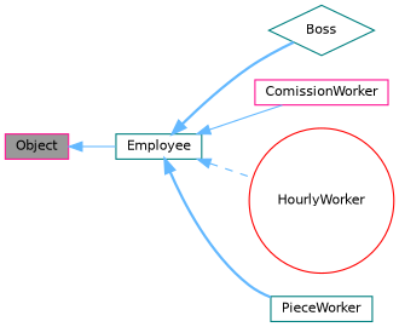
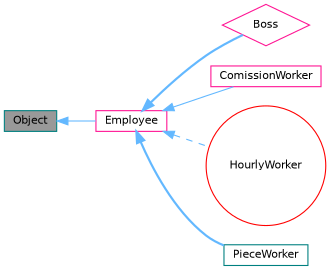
  digraph {
    rankdir=LR
    node [color=teal fillcolor=white fontname=Helvetica fontsize=10 shape=box style=filled]
    edge [color=steelblue1 dir=back fontname=Helvetica fontsize=10 labelfontname=Helvetica labelfontsize=10 style=solid]
-   n1 [color=deeppink fillcolor=grey60 fontcolor=black height=0.2 label=Object width=0.4]
-   n2 [height=0.2 label=Employee width=0.4]
-   n3 [height=0.2 label=Boss shape=diamond width=0.4]
+   n1 [fillcolor=grey60 fontcolor=black height=0.2 label=Object width=0.4]
+   n2 [color=deeppink height=0.2 label=Employee width=0.4]
+   n3 [color=deeppink height=0.2 label=Boss shape=diamond width=0.4]
    n4 [color=deeppink height=0.2 label=ComissionWorker width=0.4]
    n5 [color=red height=0.2 label=HourlyWorker shape=circle width=0.4]
    n6 [height=0.2 label=PieceWorker width=0.4]
    n1 -> n2
    n2 -> n3 [style=bold]
    n2 -> n4
    n2 -> n5 [style=dashed]
    n2 -> n6 [style=bold]
  }
